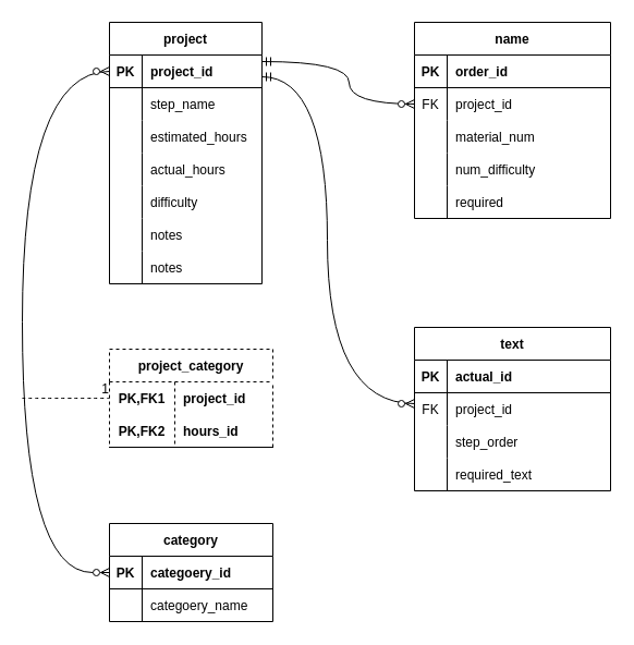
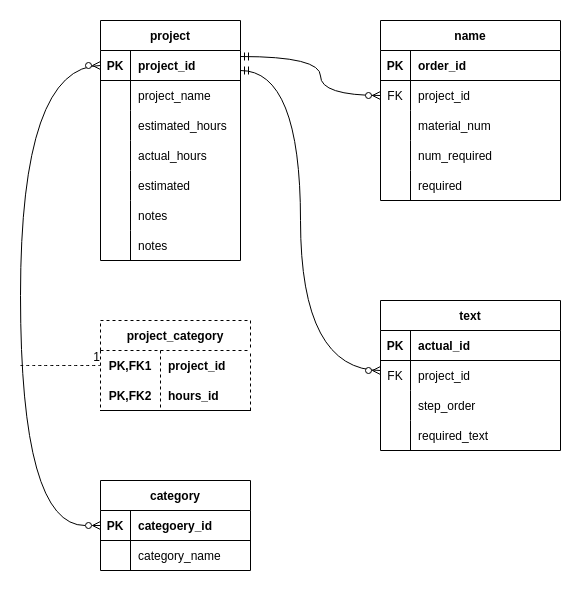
  <mxCell id="0" />
  <mxCell id="1" parent="0" />
  <mxCell id="2" value="project" style="shape=table;startSize=30;container=1;collapsible=1;childLayout=tableLayout;fixedRows=1;rowLines=0;fontStyle=1;align=center;resizeLast=1;" vertex="1" parent="1"><mxGeometry x="100" y="20" width="140" height="240" as="geometry" /></mxCell>
  <mxCell id="3" value="" style="shape=tableRow;horizontal=0;startSize=0;swimlaneHead=0;swimlaneBody=0;fillColor=none;collapsible=0;dropTarget=0;points=[[0,0.5],[1,0.5]];portConstraint=eastwest;top=0;left=0;right=0;bottom=1;" vertex="1" parent="2"><mxGeometry y="30" width="140" height="30" as="geometry" /></mxCell>
  <mxCell id="4" value="PK" style="shape=partialRectangle;connectable=0;fillColor=none;top=0;left=0;bottom=0;right=0;fontStyle=1;overflow=hidden;" vertex="1" parent="3"><mxGeometry width="30" height="30" as="geometry"><mxRectangle width="30" height="30" as="alternateBounds" /></mxGeometry></mxCell>
  <mxCell id="5" value="project_id    " style="shape=partialRectangle;connectable=0;fillColor=none;top=0;left=0;bottom=0;right=0;align=left;spacingLeft=6;fontStyle=1;overflow=hidden;strokeColor=default;" vertex="1" parent="3"><mxGeometry x="30" width="110" height="30" as="geometry"><mxRectangle width="110" height="30" as="alternateBounds" /></mxGeometry></mxCell>
  <mxCell id="6" value="" style="shape=tableRow;horizontal=0;startSize=0;swimlaneHead=0;swimlaneBody=0;fillColor=none;collapsible=0;dropTarget=0;points=[[0,0.5],[1,0.5]];portConstraint=eastwest;top=0;left=0;right=0;bottom=0;" vertex="1" parent="2"><mxGeometry y="60" width="140" height="30" as="geometry" /></mxCell>
  <mxCell id="7" value="" style="shape=partialRectangle;connectable=0;fillColor=none;top=0;left=0;bottom=0;right=0;editable=1;overflow=hidden;" vertex="1" parent="6"><mxGeometry width="30" height="30" as="geometry"><mxRectangle width="30" height="30" as="alternateBounds" /></mxGeometry></mxCell>
- <mxCell id="8" value="step_name" style="shape=partialRectangle;connectable=0;fillColor=none;top=0;left=0;bottom=0;right=0;align=left;spacingLeft=6;overflow=hidden;" vertex="1" parent="6"><mxGeometry x="30" width="110" height="30" as="geometry"><mxRectangle width="110" height="30" as="alternateBounds" /></mxGeometry></mxCell>
+ <mxCell id="8" value="project_name" style="shape=partialRectangle;connectable=0;fillColor=none;top=0;left=0;bottom=0;right=0;align=left;spacingLeft=6;overflow=hidden;" vertex="1" parent="6"><mxGeometry x="30" width="110" height="30" as="geometry"><mxRectangle width="110" height="30" as="alternateBounds" /></mxGeometry></mxCell>
  <mxCell id="9" value="" style="shape=tableRow;horizontal=0;startSize=0;swimlaneHead=0;swimlaneBody=0;fillColor=none;collapsible=0;dropTarget=0;points=[[0,0.5],[1,0.5]];portConstraint=eastwest;top=0;left=0;right=0;bottom=0;" vertex="1" parent="2"><mxGeometry y="90" width="140" height="30" as="geometry" /></mxCell>
  <mxCell id="10" value="" style="shape=partialRectangle;connectable=0;fillColor=none;top=0;left=0;bottom=0;right=0;editable=1;overflow=hidden;" vertex="1" parent="9"><mxGeometry width="30" height="30" as="geometry"><mxRectangle width="30" height="30" as="alternateBounds" /></mxGeometry></mxCell>
  <mxCell id="11" value="estimated_hours" style="shape=partialRectangle;connectable=0;fillColor=none;top=0;left=0;bottom=0;right=0;align=left;spacingLeft=6;overflow=hidden;" vertex="1" parent="9"><mxGeometry x="30" width="110" height="30" as="geometry"><mxRectangle width="110" height="30" as="alternateBounds" /></mxGeometry></mxCell>
  <mxCell id="12" value="" style="shape=tableRow;horizontal=0;startSize=0;swimlaneHead=0;swimlaneBody=0;fillColor=none;collapsible=0;dropTarget=0;points=[[0,0.5],[1,0.5]];portConstraint=eastwest;top=0;left=0;right=0;bottom=0;" vertex="1" parent="2"><mxGeometry y="120" width="140" height="30" as="geometry" /></mxCell>
  <mxCell id="13" value="" style="shape=partialRectangle;connectable=0;fillColor=none;top=0;left=0;bottom=0;right=0;editable=1;overflow=hidden;" vertex="1" parent="12"><mxGeometry width="30" height="30" as="geometry"><mxRectangle width="30" height="30" as="alternateBounds" /></mxGeometry></mxCell>
  <mxCell id="14" value="actual_hours" style="shape=partialRectangle;connectable=0;fillColor=none;top=0;left=0;bottom=0;right=0;align=left;spacingLeft=6;overflow=hidden;" vertex="1" parent="12"><mxGeometry x="30" width="110" height="30" as="geometry"><mxRectangle width="110" height="30" as="alternateBounds" /></mxGeometry></mxCell>
  <mxCell id="15" style="shape=tableRow;horizontal=0;startSize=0;swimlaneHead=0;swimlaneBody=0;fillColor=none;collapsible=0;dropTarget=0;points=[[0,0.5],[1,0.5]];portConstraint=eastwest;top=0;left=0;right=0;bottom=0;" vertex="1" parent="2"><mxGeometry y="150" width="140" height="30" as="geometry" /></mxCell>
  <mxCell id="16" style="shape=partialRectangle;connectable=0;fillColor=none;top=0;left=0;bottom=0;right=0;editable=1;overflow=hidden;" vertex="1" parent="15"><mxGeometry width="30" height="30" as="geometry"><mxRectangle width="30" height="30" as="alternateBounds" /></mxGeometry></mxCell>
- <mxCell id="17" value="difficulty" style="shape=partialRectangle;connectable=0;fillColor=none;top=0;left=0;bottom=0;right=0;align=left;spacingLeft=6;overflow=hidden;" vertex="1" parent="15"><mxGeometry x="30" width="110" height="30" as="geometry"><mxRectangle width="110" height="30" as="alternateBounds" /></mxGeometry></mxCell>
+ <mxCell id="17" value="estimated" style="shape=partialRectangle;connectable=0;fillColor=none;top=0;left=0;bottom=0;right=0;align=left;spacingLeft=6;overflow=hidden;" vertex="1" parent="15"><mxGeometry x="30" width="110" height="30" as="geometry"><mxRectangle width="110" height="30" as="alternateBounds" /></mxGeometry></mxCell>
  <mxCell id="18" style="shape=tableRow;horizontal=0;startSize=0;swimlaneHead=0;swimlaneBody=0;fillColor=none;collapsible=0;dropTarget=0;points=[[0,0.5],[1,0.5]];portConstraint=eastwest;top=0;left=0;right=0;bottom=0;" vertex="1" parent="2"><mxGeometry y="180" width="140" height="30" as="geometry" /></mxCell>
  <mxCell id="19" style="shape=partialRectangle;connectable=0;fillColor=none;top=0;left=0;bottom=0;right=0;editable=1;overflow=hidden;" vertex="1" parent="18"><mxGeometry width="30" height="30" as="geometry"><mxRectangle width="30" height="30" as="alternateBounds" /></mxGeometry></mxCell>
  <mxCell id="20" value="notes" style="shape=partialRectangle;connectable=0;fillColor=none;top=0;left=0;bottom=0;right=0;align=left;spacingLeft=6;overflow=hidden;" vertex="1" parent="18"><mxGeometry x="30" width="110" height="30" as="geometry"><mxRectangle width="110" height="30" as="alternateBounds" /></mxGeometry></mxCell>
  <mxCell id="21" style="shape=tableRow;horizontal=0;startSize=0;swimlaneHead=0;swimlaneBody=0;fillColor=none;collapsible=0;dropTarget=0;points=[[0,0.5],[1,0.5]];portConstraint=eastwest;top=0;left=0;right=0;bottom=0;" vertex="1" parent="2"><mxGeometry y="210" width="140" height="30" as="geometry" /></mxCell>
  <mxCell id="22" style="shape=partialRectangle;connectable=0;fillColor=none;top=0;left=0;bottom=0;right=0;editable=1;overflow=hidden;" vertex="1" parent="21"><mxGeometry width="30" height="30" as="geometry"><mxRectangle width="30" height="30" as="alternateBounds" /></mxGeometry></mxCell>
  <mxCell id="23" value="notes" style="shape=partialRectangle;connectable=0;fillColor=none;top=0;left=0;bottom=0;right=0;align=left;spacingLeft=6;overflow=hidden;" vertex="1" parent="21"><mxGeometry x="30" width="110" height="30" as="geometry"><mxRectangle width="110" height="30" as="alternateBounds" /></mxGeometry></mxCell>
  <mxCell id="24" value="name" style="shape=table;startSize=30;container=1;collapsible=1;childLayout=tableLayout;fixedRows=1;rowLines=0;fontStyle=1;align=center;resizeLast=1;" vertex="1" parent="1"><mxGeometry x="380" y="20" width="180" height="180" as="geometry" /></mxCell>
  <mxCell id="25" value="" style="shape=tableRow;horizontal=0;startSize=0;swimlaneHead=0;swimlaneBody=0;fillColor=none;collapsible=0;dropTarget=0;points=[[0,0.5],[1,0.5]];portConstraint=eastwest;top=0;left=0;right=0;bottom=1;" vertex="1" parent="24"><mxGeometry y="30" width="180" height="30" as="geometry" /></mxCell>
  <mxCell id="26" value="PK" style="shape=partialRectangle;connectable=0;fillColor=none;top=0;left=0;bottom=0;right=0;fontStyle=1;overflow=hidden;" vertex="1" parent="25"><mxGeometry width="30" height="30" as="geometry"><mxRectangle width="30" height="30" as="alternateBounds" /></mxGeometry></mxCell>
  <mxCell id="27" value="order_id" style="shape=partialRectangle;connectable=0;fillColor=none;top=0;left=0;bottom=0;right=0;align=left;spacingLeft=6;fontStyle=1;overflow=hidden;" vertex="1" parent="25"><mxGeometry x="30" width="150" height="30" as="geometry"><mxRectangle width="150" height="30" as="alternateBounds" /></mxGeometry></mxCell>
  <mxCell id="28" value="" style="shape=tableRow;horizontal=0;startSize=0;swimlaneHead=0;swimlaneBody=0;fillColor=none;collapsible=0;dropTarget=0;points=[[0,0.5],[1,0.5]];portConstraint=eastwest;top=0;left=0;right=0;bottom=0;" vertex="1" parent="24"><mxGeometry y="60" width="180" height="30" as="geometry" /></mxCell>
  <mxCell id="29" value="FK" style="shape=partialRectangle;connectable=0;fillColor=none;top=0;left=0;bottom=0;right=0;editable=1;overflow=hidden;" vertex="1" parent="28"><mxGeometry width="30" height="30" as="geometry"><mxRectangle width="30" height="30" as="alternateBounds" /></mxGeometry></mxCell>
  <mxCell id="30" value="project_id" style="shape=partialRectangle;connectable=0;fillColor=none;top=0;left=0;bottom=0;right=0;align=left;spacingLeft=6;overflow=hidden;" vertex="1" parent="28"><mxGeometry x="30" width="150" height="30" as="geometry"><mxRectangle width="150" height="30" as="alternateBounds" /></mxGeometry></mxCell>
  <mxCell id="31" value="" style="shape=tableRow;horizontal=0;startSize=0;swimlaneHead=0;swimlaneBody=0;fillColor=none;collapsible=0;dropTarget=0;points=[[0,0.5],[1,0.5]];portConstraint=eastwest;top=0;left=0;right=0;bottom=0;" vertex="1" parent="24"><mxGeometry y="90" width="180" height="30" as="geometry" /></mxCell>
  <mxCell id="32" value="" style="shape=partialRectangle;connectable=0;fillColor=none;top=0;left=0;bottom=0;right=0;editable=1;overflow=hidden;" vertex="1" parent="31"><mxGeometry width="30" height="30" as="geometry"><mxRectangle width="30" height="30" as="alternateBounds" /></mxGeometry></mxCell>
  <mxCell id="33" value="material_num" style="shape=partialRectangle;connectable=0;fillColor=none;top=0;left=0;bottom=0;right=0;align=left;spacingLeft=6;overflow=hidden;" vertex="1" parent="31"><mxGeometry x="30" width="150" height="30" as="geometry"><mxRectangle width="150" height="30" as="alternateBounds" /></mxGeometry></mxCell>
  <mxCell id="34" style="shape=tableRow;horizontal=0;startSize=0;swimlaneHead=0;swimlaneBody=0;fillColor=none;collapsible=0;dropTarget=0;points=[[0,0.5],[1,0.5]];portConstraint=eastwest;top=0;left=0;right=0;bottom=0;" vertex="1" parent="24"><mxGeometry y="120" width="180" height="30" as="geometry" /></mxCell>
  <mxCell id="35" style="shape=partialRectangle;connectable=0;fillColor=none;top=0;left=0;bottom=0;right=0;editable=1;overflow=hidden;" vertex="1" parent="34"><mxGeometry width="30" height="30" as="geometry"><mxRectangle width="30" height="30" as="alternateBounds" /></mxGeometry></mxCell>
- <mxCell id="36" value="num_difficulty" style="shape=partialRectangle;connectable=0;fillColor=none;top=0;left=0;bottom=0;right=0;align=left;spacingLeft=6;overflow=hidden;" vertex="1" parent="34"><mxGeometry x="30" width="150" height="30" as="geometry"><mxRectangle width="150" height="30" as="alternateBounds" /></mxGeometry></mxCell>
+ <mxCell id="36" value="num_required" style="shape=partialRectangle;connectable=0;fillColor=none;top=0;left=0;bottom=0;right=0;align=left;spacingLeft=6;overflow=hidden;" vertex="1" parent="34"><mxGeometry x="30" width="150" height="30" as="geometry"><mxRectangle width="150" height="30" as="alternateBounds" /></mxGeometry></mxCell>
  <mxCell id="37" style="shape=tableRow;horizontal=0;startSize=0;swimlaneHead=0;swimlaneBody=0;fillColor=none;collapsible=0;dropTarget=0;points=[[0,0.5],[1,0.5]];portConstraint=eastwest;top=0;left=0;right=0;bottom=0;" vertex="1" parent="24"><mxGeometry y="150" width="180" height="30" as="geometry" /></mxCell>
  <mxCell id="38" style="shape=partialRectangle;connectable=0;fillColor=none;top=0;left=0;bottom=0;right=0;editable=1;overflow=hidden;" vertex="1" parent="37"><mxGeometry width="30" height="30" as="geometry"><mxRectangle width="30" height="30" as="alternateBounds" /></mxGeometry></mxCell>
  <mxCell id="39" value="required" style="shape=partialRectangle;connectable=0;fillColor=none;top=0;left=0;bottom=0;right=0;align=left;spacingLeft=6;overflow=hidden;" vertex="1" parent="37"><mxGeometry x="30" width="150" height="30" as="geometry"><mxRectangle width="150" height="30" as="alternateBounds" /></mxGeometry></mxCell>
  <mxCell id="40" value="text" style="shape=table;startSize=30;container=1;collapsible=1;childLayout=tableLayout;fixedRows=1;rowLines=0;fontStyle=1;align=center;resizeLast=1;strokeColor=default;" vertex="1" parent="1"><mxGeometry x="380" y="300" width="180" height="150" as="geometry" /></mxCell>
  <mxCell id="41" value="" style="shape=tableRow;horizontal=0;startSize=0;swimlaneHead=0;swimlaneBody=0;fillColor=none;collapsible=0;dropTarget=0;points=[[0,0.5],[1,0.5]];portConstraint=eastwest;top=0;left=0;right=0;bottom=1;strokeColor=default;fontStyle=4" vertex="1" parent="40"><mxGeometry y="30" width="180" height="30" as="geometry" /></mxCell>
  <mxCell id="42" value="PK" style="shape=partialRectangle;connectable=0;fillColor=none;top=0;left=0;bottom=0;right=0;fontStyle=1;overflow=hidden;strokeColor=default;" vertex="1" parent="41"><mxGeometry width="30" height="30" as="geometry"><mxRectangle width="30" height="30" as="alternateBounds" /></mxGeometry></mxCell>
  <mxCell id="43" value="actual_id" style="shape=partialRectangle;connectable=0;fillColor=none;top=0;left=0;bottom=0;right=0;align=left;spacingLeft=6;fontStyle=1;overflow=hidden;strokeColor=default;" vertex="1" parent="41"><mxGeometry x="30" width="150" height="30" as="geometry"><mxRectangle width="150" height="30" as="alternateBounds" /></mxGeometry></mxCell>
  <mxCell id="44" value="" style="shape=tableRow;horizontal=0;startSize=0;swimlaneHead=0;swimlaneBody=0;fillColor=none;collapsible=0;dropTarget=0;points=[[0,0.5],[1,0.5]];portConstraint=eastwest;top=0;left=0;right=0;bottom=0;strokeColor=default;" vertex="1" parent="40"><mxGeometry y="60" width="180" height="30" as="geometry" /></mxCell>
  <mxCell id="45" value="FK" style="shape=partialRectangle;connectable=0;fillColor=none;top=0;left=0;bottom=0;right=0;editable=1;overflow=hidden;strokeColor=default;" vertex="1" parent="44"><mxGeometry width="30" height="30" as="geometry"><mxRectangle width="30" height="30" as="alternateBounds" /></mxGeometry></mxCell>
  <mxCell id="46" value="project_id" style="shape=partialRectangle;connectable=0;fillColor=none;top=0;left=0;bottom=0;right=0;align=left;spacingLeft=6;overflow=hidden;strokeColor=default;" vertex="1" parent="44"><mxGeometry x="30" width="150" height="30" as="geometry"><mxRectangle width="150" height="30" as="alternateBounds" /></mxGeometry></mxCell>
  <mxCell id="47" value="" style="shape=tableRow;horizontal=0;startSize=0;swimlaneHead=0;swimlaneBody=0;fillColor=none;collapsible=0;dropTarget=0;points=[[0,0.5],[1,0.5]];portConstraint=eastwest;top=0;left=0;right=0;bottom=0;strokeColor=default;" vertex="1" parent="40"><mxGeometry y="90" width="180" height="30" as="geometry" /></mxCell>
  <mxCell id="48" value="" style="shape=partialRectangle;connectable=0;fillColor=none;top=0;left=0;bottom=0;right=0;editable=1;overflow=hidden;strokeColor=default;" vertex="1" parent="47"><mxGeometry width="30" height="30" as="geometry"><mxRectangle width="30" height="30" as="alternateBounds" /></mxGeometry></mxCell>
  <mxCell id="49" value="step_order" style="shape=partialRectangle;connectable=0;fillColor=none;top=0;left=0;bottom=0;right=0;align=left;spacingLeft=6;overflow=hidden;strokeColor=default;" vertex="1" parent="47"><mxGeometry x="30" width="150" height="30" as="geometry"><mxRectangle width="150" height="30" as="alternateBounds" /></mxGeometry></mxCell>
  <mxCell id="50" value="" style="shape=tableRow;horizontal=0;startSize=0;swimlaneHead=0;swimlaneBody=0;fillColor=none;collapsible=0;dropTarget=0;points=[[0,0.5],[1,0.5]];portConstraint=eastwest;top=0;left=0;right=0;bottom=0;strokeColor=default;" vertex="1" parent="40"><mxGeometry y="120" width="180" height="30" as="geometry" /></mxCell>
  <mxCell id="51" value="" style="shape=partialRectangle;connectable=0;fillColor=none;top=0;left=0;bottom=0;right=0;editable=1;overflow=hidden;strokeColor=default;" vertex="1" parent="50"><mxGeometry width="30" height="30" as="geometry"><mxRectangle width="30" height="30" as="alternateBounds" /></mxGeometry></mxCell>
  <mxCell id="52" value="required_text" style="shape=partialRectangle;connectable=0;fillColor=none;top=0;left=0;bottom=0;right=0;align=left;spacingLeft=6;overflow=hidden;strokeColor=default;" vertex="1" parent="50"><mxGeometry x="30" width="150" height="30" as="geometry"><mxRectangle width="150" height="30" as="alternateBounds" /></mxGeometry></mxCell>
  <mxCell id="53" value="category" style="shape=table;startSize=30;container=1;collapsible=1;childLayout=tableLayout;fixedRows=1;rowLines=0;fontStyle=1;align=center;resizeLast=1;strokeColor=default;" vertex="1" parent="1"><mxGeometry x="100" y="480" width="150" height="90" as="geometry" /></mxCell>
  <mxCell id="54" value="" style="shape=tableRow;horizontal=0;startSize=0;swimlaneHead=0;swimlaneBody=0;fillColor=none;collapsible=0;dropTarget=0;points=[[0,0.5],[1,0.5]];portConstraint=eastwest;top=0;left=0;right=0;bottom=1;strokeColor=default;" vertex="1" parent="53"><mxGeometry y="30" width="150" height="30" as="geometry" /></mxCell>
  <mxCell id="55" value="PK" style="shape=partialRectangle;connectable=0;fillColor=none;top=0;left=0;bottom=0;right=0;fontStyle=1;overflow=hidden;strokeColor=default;" vertex="1" parent="54"><mxGeometry width="30" height="30" as="geometry"><mxRectangle width="30" height="30" as="alternateBounds" /></mxGeometry></mxCell>
  <mxCell id="56" value="categoery_id" style="shape=partialRectangle;connectable=0;fillColor=none;top=0;left=0;bottom=0;right=0;align=left;spacingLeft=6;fontStyle=1;overflow=hidden;strokeColor=default;" vertex="1" parent="54"><mxGeometry x="30" width="120" height="30" as="geometry"><mxRectangle width="120" height="30" as="alternateBounds" /></mxGeometry></mxCell>
  <mxCell id="57" value="" style="shape=tableRow;horizontal=0;startSize=0;swimlaneHead=0;swimlaneBody=0;fillColor=none;collapsible=0;dropTarget=0;points=[[0,0.5],[1,0.5]];portConstraint=eastwest;top=0;left=0;right=0;bottom=0;strokeColor=default;" vertex="1" parent="53"><mxGeometry y="60" width="150" height="30" as="geometry" /></mxCell>
  <mxCell id="58" value="" style="shape=partialRectangle;connectable=0;fillColor=none;top=0;left=0;bottom=0;right=0;editable=1;overflow=hidden;strokeColor=default;" vertex="1" parent="57"><mxGeometry width="30" height="30" as="geometry"><mxRectangle width="30" height="30" as="alternateBounds" /></mxGeometry></mxCell>
- <mxCell id="59" value="categoery_name" style="shape=partialRectangle;connectable=0;fillColor=none;top=0;left=0;bottom=0;right=0;align=left;spacingLeft=6;overflow=hidden;strokeColor=default;" vertex="1" parent="57"><mxGeometry x="30" width="120" height="30" as="geometry"><mxRectangle width="120" height="30" as="alternateBounds" /></mxGeometry></mxCell>
+ <mxCell id="59" value="category_name" style="shape=partialRectangle;connectable=0;fillColor=none;top=0;left=0;bottom=0;right=0;align=left;spacingLeft=6;overflow=hidden;strokeColor=default;" vertex="1" parent="57"><mxGeometry x="30" width="120" height="30" as="geometry"><mxRectangle width="120" height="30" as="alternateBounds" /></mxGeometry></mxCell>
  <mxCell id="60" value="project_category" style="shape=table;startSize=30;container=1;collapsible=1;childLayout=tableLayout;fixedRows=1;rowLines=0;fontStyle=1;align=center;resizeLast=1;strokeColor=default;dashed=1;" vertex="1" parent="1"><mxGeometry x="100" y="320" width="150" height="90" as="geometry" /></mxCell>
  <mxCell id="61" value="" style="shape=tableRow;horizontal=0;startSize=0;swimlaneHead=0;swimlaneBody=0;fillColor=none;collapsible=0;dropTarget=0;points=[[0,0.5],[1,0.5]];portConstraint=eastwest;top=0;left=0;right=0;bottom=0;strokeColor=default;" vertex="1" parent="60"><mxGeometry y="30" width="150" height="30" as="geometry" /></mxCell>
  <mxCell id="62" value="PK,FK1" style="shape=partialRectangle;connectable=0;fillColor=none;top=0;left=0;bottom=0;right=0;fontStyle=1;overflow=hidden;strokeColor=default;" vertex="1" parent="61"><mxGeometry width="60" height="30" as="geometry"><mxRectangle width="60" height="30" as="alternateBounds" /></mxGeometry></mxCell>
  <mxCell id="63" value="project_id" style="shape=partialRectangle;connectable=0;fillColor=none;top=0;left=0;bottom=0;right=0;align=left;spacingLeft=6;fontStyle=1;overflow=hidden;strokeColor=default;" vertex="1" parent="61"><mxGeometry x="60" width="90" height="30" as="geometry"><mxRectangle width="90" height="30" as="alternateBounds" /></mxGeometry></mxCell>
  <mxCell id="64" value="" style="shape=tableRow;horizontal=0;startSize=0;swimlaneHead=0;swimlaneBody=0;fillColor=none;collapsible=0;dropTarget=0;points=[[0,0.5],[1,0.5]];portConstraint=eastwest;top=0;left=0;right=0;bottom=1;strokeColor=default;" vertex="1" parent="60"><mxGeometry y="60" width="150" height="30" as="geometry" /></mxCell>
  <mxCell id="65" value="PK,FK2" style="shape=partialRectangle;connectable=0;fillColor=none;top=0;left=0;bottom=0;right=0;fontStyle=1;overflow=hidden;strokeColor=default;" vertex="1" parent="64"><mxGeometry width="60" height="30" as="geometry"><mxRectangle width="60" height="30" as="alternateBounds" /></mxGeometry></mxCell>
  <mxCell id="66" value="hours_id" style="shape=partialRectangle;connectable=0;fillColor=none;top=0;left=0;bottom=0;right=0;align=left;spacingLeft=6;fontStyle=1;overflow=hidden;strokeColor=default;" vertex="1" parent="64"><mxGeometry x="60" width="90" height="30" as="geometry"><mxRectangle width="90" height="30" as="alternateBounds" /></mxGeometry></mxCell>
  <mxCell id="67" value="" style="fontSize=12;html=1;endArrow=ERzeroToMany;endFill=1;rounded=0;edgeStyle=orthogonalEdgeStyle;curved=1;entryX=0;entryY=0.5;entryDx=0;entryDy=0;startArrow=ERzeroToMany;startFill=0;" edge="1" parent="1" source="54" target="3"><mxGeometry width="100" height="100" relative="1" as="geometry"><mxPoint x="30" y="250" as="sourcePoint" /><mxPoint x="130" y="150" as="targetPoint" /><Array as="points"><mxPoint x="20" y="525" /><mxPoint x="20" y="65" /></Array></mxGeometry></mxCell>
  <mxCell id="68" value="" style="endArrow=none;html=1;rounded=0;curved=1;entryX=0;entryY=0.5;entryDx=0;entryDy=0;dashed=1;" edge="1" parent="1" target="60"><mxGeometry relative="1" as="geometry"><mxPoint x="20" y="365" as="sourcePoint" /><mxPoint x="190" y="360" as="targetPoint" /></mxGeometry></mxCell>
  <mxCell id="69" value="1" style="resizable=0;html=1;align=right;verticalAlign=bottom;dashed=1;strokeColor=default;" connectable="0" vertex="1" parent="68"><mxGeometry x="1" relative="1" as="geometry" /></mxCell>
  <mxCell id="70" value="" style="fontSize=12;html=1;endArrow=ERzeroToMany;endFill=1;rounded=0;entryX=0;entryY=0.5;entryDx=0;entryDy=0;startArrow=ERmandOne;startFill=0;edgeStyle=orthogonalEdgeStyle;curved=1;" edge="1" parent="1" target="28"><mxGeometry width="100" height="100" relative="1" as="geometry"><mxPoint x="240" y="56" as="sourcePoint" /><mxPoint x="350" y="-10" as="targetPoint" /><Array as="points"><mxPoint x="320" y="56" /><mxPoint x="320" y="95" /></Array></mxGeometry></mxCell>
  <mxCell id="71" value="" style="fontSize=12;html=1;endArrow=ERzeroToMany;endFill=1;rounded=0;startArrow=ERmandOne;startFill=0;edgeStyle=orthogonalEdgeStyle;curved=1;" edge="1" parent="1"><mxGeometry width="100" height="100" relative="1" as="geometry"><mxPoint x="240" y="70" as="sourcePoint" /><mxPoint x="380" y="370" as="targetPoint" /><Array as="points"><mxPoint x="300" y="70" /><mxPoint x="300" y="370" /></Array></mxGeometry></mxCell>
